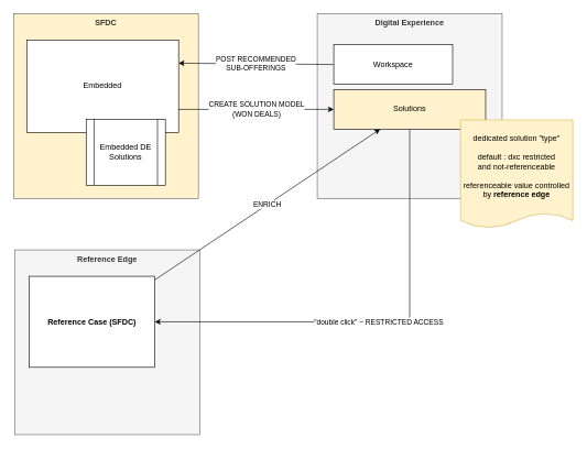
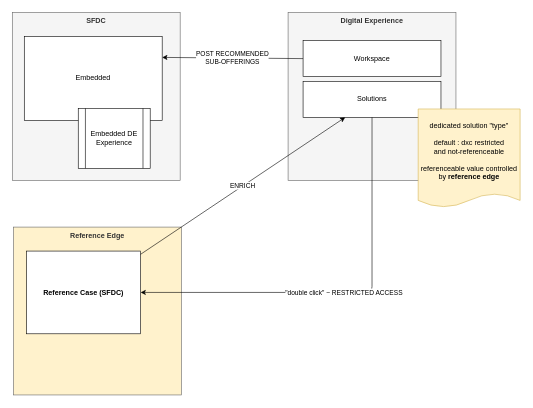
  <mxCell id="0" />
  <mxCell id="1" parent="0" />
- <mxCell id="2" value="SFDC" style="whiteSpace=wrap;html=1;aspect=fixed;verticalAlign=top;fontStyle=1;fillColor=#fff2cc;strokeColor=#666666;fontColor=#333333;" vertex="1" parent="1"><mxGeometry x="20" y="20" width="280" height="280" as="geometry" /></mxCell>
+ <mxCell id="2" value="SFDC" style="whiteSpace=wrap;html=1;aspect=fixed;verticalAlign=top;fontStyle=1;fillColor=#f5f5f5;strokeColor=#666666;fontColor=#333333;" vertex="1" parent="1"><mxGeometry x="20" y="20" width="280" height="280" as="geometry" /></mxCell>
  <mxCell id="3" value="Digital Experience" style="whiteSpace=wrap;html=1;aspect=fixed;verticalAlign=top;fontStyle=1;fillColor=#f5f5f5;strokeColor=#666666;fontColor=#333333;" vertex="1" parent="1"><mxGeometry x="480" y="20" width="280" height="280" as="geometry" /></mxCell>
  <mxCell id="4" value="Embedded" style="rounded=0;whiteSpace=wrap;html=1;" vertex="1" parent="1"><mxGeometry x="40" y="60" width="230" height="140" as="geometry" /></mxCell>
- <mxCell id="5" value="Workspace" style="rounded=0;whiteSpace=wrap;html=1;" vertex="1" parent="1"><mxGeometry x="505" y="67" width="180" height="60" as="geometry" /></mxCell>
+ <mxCell id="5" value="Workspace" style="rounded=0;whiteSpace=wrap;html=1;" vertex="1" parent="1"><mxGeometry x="505" y="67" width="230" height="60" as="geometry" /></mxCell>
  <mxCell id="6" value="POST RECOMMENDED&lt;br&gt;SUB-OFFERINGS" style="endArrow=classic;html=1;entryX=1;entryY=0.25;entryDx=0;entryDy=0;exitX=0;exitY=0.5;exitDx=0;exitDy=0;" edge="1" parent="1" source="5" target="4"><mxGeometry width="50" height="50" relative="1" as="geometry"><mxPoint x="380" y="200" as="sourcePoint" /><mxPoint x="430" y="150" as="targetPoint" /></mxGeometry></mxCell>
- <mxCell id="7" value="Solutions" style="rounded=0;whiteSpace=wrap;html=1;fillColor=#fff2cc;" vertex="1" parent="1"><mxGeometry x="505" y="135" width="230" height="60" as="geometry" /></mxCell>
- <mxCell id="8" value="CREATE SOLUTION MODEL&lt;br&gt;(WON DEALS)" style="endArrow=classic;html=1;entryX=0;entryY=0.5;entryDx=0;entryDy=0;exitX=1;exitY=0.75;exitDx=0;exitDy=0;" edge="1" parent="1" source="4" target="7"><mxGeometry width="50" height="50" relative="1" as="geometry"><mxPoint x="240" y="430" as="sourcePoint" /><mxPoint x="400" y="350" as="targetPoint" /></mxGeometry></mxCell>
- <mxCell id="9" value="Embedded DE Solutions" style="shape=process;whiteSpace=wrap;html=1;backgroundOutline=1;" vertex="1" parent="1"><mxGeometry x="130" y="180" width="120" height="100" as="geometry" /></mxCell>
+ <mxCell id="7" value="Solutions" style="rounded=0;whiteSpace=wrap;html=1;" vertex="1" parent="1"><mxGeometry x="505" y="135" width="230" height="60" as="geometry" /></mxCell>
+ <mxCell id="9" value="Embedded DE Experience" style="shape=process;whiteSpace=wrap;html=1;backgroundOutline=1;" vertex="1" parent="1"><mxGeometry x="130" y="180" width="120" height="100" as="geometry" /></mxCell>
  <mxCell id="10" value="dedicated solution &quot;type&quot;&lt;br&gt;&lt;br&gt;default : dxc restricted &lt;br&gt;and not-referenceable&lt;br&gt;&lt;br&gt;referenceable value controlled by &lt;b&gt;reference edge&lt;/b&gt;" style="shape=document;whiteSpace=wrap;html=1;boundedLbl=1;fillColor=#fff2cc;strokeColor=#d6b656;size=0.14;" vertex="1" parent="1"><mxGeometry x="697" y="181" width="170" height="164" as="geometry" /></mxCell>
- <mxCell id="11" value="Reference Edge" style="whiteSpace=wrap;html=1;aspect=fixed;verticalAlign=top;fontStyle=1;fillColor=#f5f5f5;strokeColor=#666666;fontColor=#333333;" vertex="1" parent="1"><mxGeometry x="22" y="378" width="280" height="280" as="geometry" /></mxCell>
+ <mxCell id="11" value="Reference Edge" style="whiteSpace=wrap;html=1;aspect=fixed;verticalAlign=top;fontStyle=1;fillColor=#fff2cc;strokeColor=#666666;fontColor=#333333;" vertex="1" parent="1"><mxGeometry x="22" y="378" width="280" height="280" as="geometry" /></mxCell>
  <mxCell id="12" value="Reference Case (SFDC)" style="rounded=0;whiteSpace=wrap;html=1;fontStyle=1" vertex="1" parent="1"><mxGeometry x="44" y="418" width="190" height="138" as="geometry" /></mxCell>
  <mxCell id="13" value="ENRICH" style="endArrow=classic;html=1;" edge="1" parent="1" source="12" target="7"><mxGeometry width="50" height="50" relative="1" as="geometry"><mxPoint x="507" y="494" as="sourcePoint" /><mxPoint x="557" y="444" as="targetPoint" /></mxGeometry></mxCell>
  <mxCell id="14" value="&quot;double click&quot; ~ RESTRICTED ACCESS" style="endArrow=classic;html=1;exitX=0.5;exitY=1;exitDx=0;exitDy=0;" edge="1" parent="1" source="7" target="12"><mxGeometry width="50" height="50" relative="1" as="geometry"><mxPoint x="633" y="569" as="sourcePoint" /><mxPoint x="585.098" y="220" as="targetPoint" /><Array as="points"><mxPoint x="620" y="487" /></Array></mxGeometry></mxCell>
